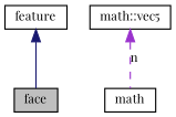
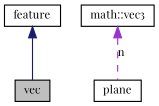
  digraph {
    fontname="Playfair Display"
    node [color=black fillcolor=white fontname="Playfair Display" fontsize=10 shape=record style=filled]
    edge [dir=back fontname="Playfair Display" fontsize=10 labelfontname=Helvetica labelfontsize=10]
-   n1 [fillcolor=grey75 fontcolor=black height=0.2 label=face width=0.4]
+   n1 [fillcolor=grey75 fontcolor=black height=0.2 label=vec width=0.4]
    n2 [height=0.2 label=feature width=0.4]
-   n3 [height=0.2 label=math width=0.4]
-   n4 [height=0.2 label="math::vec5" width=0.4]
+   n3 [height=0.2 label=plane width=0.4]
+   n4 [height=0.2 label="math::vec3" width=0.4]
    n2 -> n1 [color=midnightblue style=solid]
    n4 -> n3 [color=darkorchid3 label=n style=dashed]
  }
